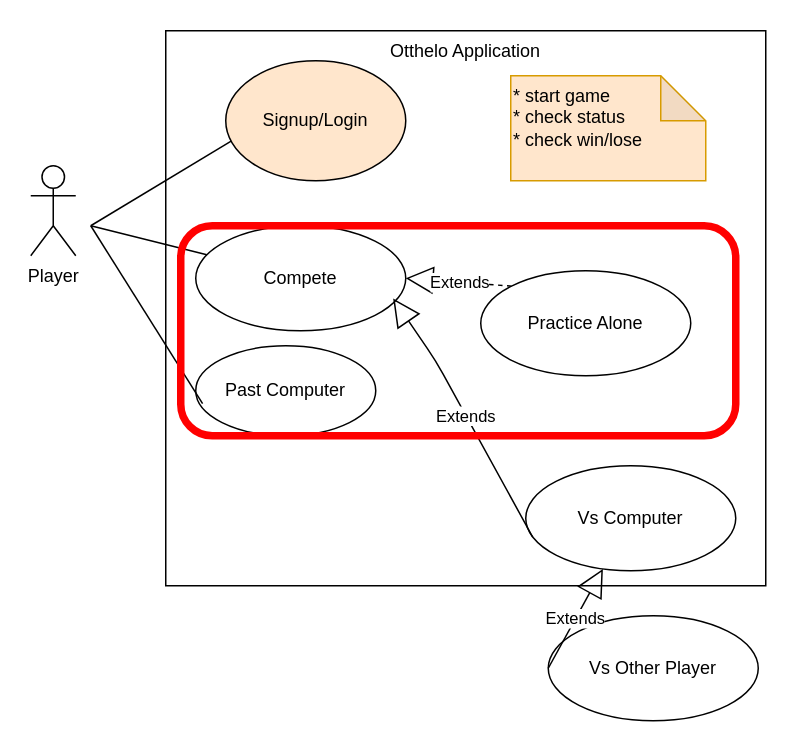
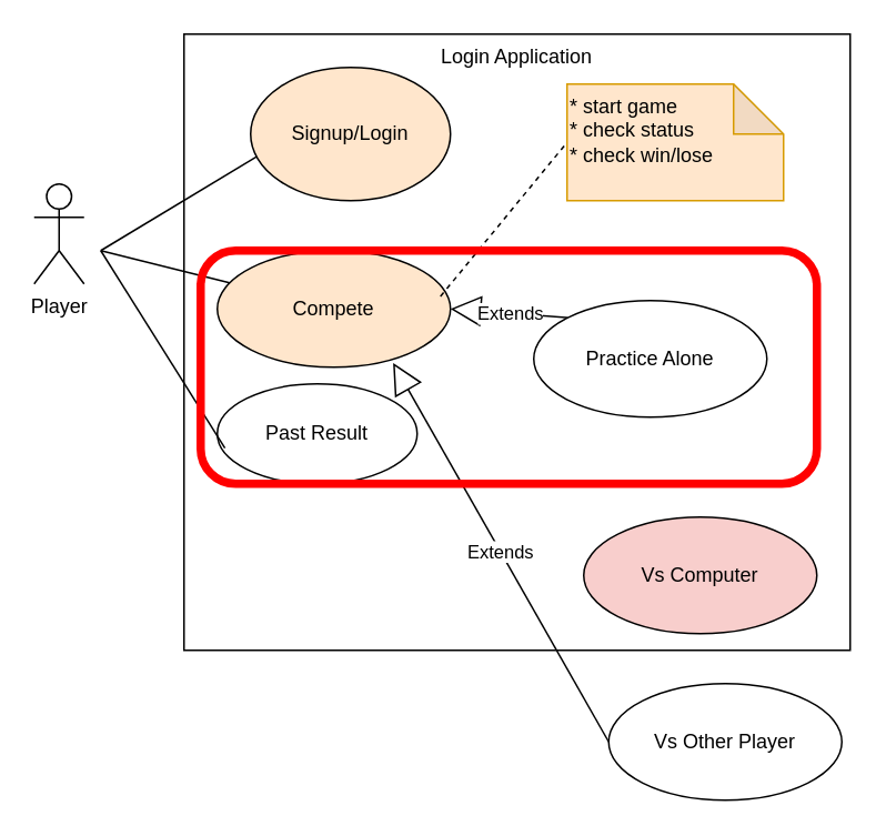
  <mxCell id="0" />
  <mxCell id="1" parent="0" />
- <mxCell id="2" value="&lt;span&gt;Otthelo Application&lt;/span&gt;" style="rounded=0;whiteSpace=wrap;html=1;align=center;horizontal=1;verticalAlign=top;fontColor=default;labelBackgroundColor=none;fillColor=none;" vertex="1" parent="1"><mxGeometry x="110" y="20" width="400" height="370" as="geometry" /></mxCell>
+ <mxCell id="2" value="&lt;span&gt;Login Application&lt;/span&gt;" style="rounded=0;whiteSpace=wrap;html=1;align=center;horizontal=1;verticalAlign=top;fontColor=default;labelBackgroundColor=none;fillColor=none;" vertex="1" parent="1"><mxGeometry x="110" y="20" width="400" height="370" as="geometry" /></mxCell>
  <mxCell id="3" value="Player" style="shape=umlActor;verticalLabelPosition=bottom;verticalAlign=top;html=1;" vertex="1" parent="1"><mxGeometry x="20" y="110" width="30" height="60" as="geometry" /></mxCell>
- <mxCell id="4" value="Compete" style="ellipse;whiteSpace=wrap;html=1;" vertex="1" parent="1"><mxGeometry x="130" y="150" width="140" height="70" as="geometry" /></mxCell>
+ <mxCell id="4" value="Compete" style="ellipse;whiteSpace=wrap;html=1;fillColor=#ffe6cc;" vertex="1" parent="1"><mxGeometry x="130" y="150" width="140" height="70" as="geometry" /></mxCell>
  <mxCell id="5" value="" style="endArrow=none;html=1;" edge="1" parent="1" source="4"><mxGeometry width="50" height="50" relative="1" as="geometry"><mxPoint x="390" y="250" as="sourcePoint" /><mxPoint x="60" y="150" as="targetPoint" /></mxGeometry></mxCell>
  <mxCell id="6" value="* start game&lt;div&gt;* check status&lt;/div&gt;&lt;div&gt;* check win/lose&lt;/div&gt;&lt;div&gt;&lt;br&gt;&lt;/div&gt;" style="shape=note;whiteSpace=wrap;html=1;backgroundOutline=1;darkOpacity=0.05;fillColor=#ffe6cc;strokeColor=#d79b00;align=left;" vertex="1" parent="1"><mxGeometry x="340" y="50" width="130" height="70" as="geometry" /></mxCell>
+ <mxCell id="7" value="" style="endArrow=none;dashed=1;html=1;entryX=0;entryY=0.5;entryDx=0;entryDy=0;entryPerimeter=0;exitX=0.957;exitY=0.393;exitDx=0;exitDy=0;exitPerimeter=0;" edge="1" parent="1" source="4" target="6"><mxGeometry width="50" height="50" relative="1" as="geometry"><mxPoint x="260" y="160" as="sourcePoint" /><mxPoint x="310" y="110" as="targetPoint" /></mxGeometry></mxCell>
  <mxCell id="8" value="Signup/Login" style="ellipse;whiteSpace=wrap;html=1;fillColor=#ffe6cc;" vertex="1" parent="1"><mxGeometry x="150" y="40" width="120" height="80" as="geometry" /></mxCell>
- <mxCell id="9" value="Past Computer" style="ellipse;whiteSpace=wrap;html=1;" vertex="1" parent="1"><mxGeometry x="130" y="230" width="120" height="60" as="geometry" /></mxCell>
+ <mxCell id="9" value="Past Result" style="ellipse;whiteSpace=wrap;html=1;" vertex="1" parent="1"><mxGeometry x="130" y="230" width="120" height="60" as="geometry" /></mxCell>
  <mxCell id="10" value="" style="endArrow=none;html=1;exitX=0.03;exitY=0.669;exitDx=0;exitDy=0;exitPerimeter=0;" edge="1" parent="1" source="8"><mxGeometry width="50" height="50" relative="1" as="geometry"><mxPoint x="129.61" y="139" as="sourcePoint" /><mxPoint x="60" y="150" as="targetPoint" /></mxGeometry></mxCell>
  <mxCell id="11" value="" style="endArrow=none;html=1;exitX=0.038;exitY=0.644;exitDx=0;exitDy=0;exitPerimeter=0;" edge="1" parent="1" source="9"><mxGeometry width="50" height="50" relative="1" as="geometry"><mxPoint x="390" y="250" as="sourcePoint" /><mxPoint x="60" y="150" as="targetPoint" /></mxGeometry></mxCell>
  <mxCell id="12" value="Practice Alone" style="ellipse;whiteSpace=wrap;html=1;" vertex="1" parent="1"><mxGeometry x="320" y="180" width="140" height="70" as="geometry" /></mxCell>
- <mxCell id="13" value="Vs Computer" style="ellipse;whiteSpace=wrap;html=1;" vertex="1" parent="1"><mxGeometry x="350" y="310" width="140" height="70" as="geometry" /></mxCell>
+ <mxCell id="13" value="Vs Computer" style="ellipse;whiteSpace=wrap;html=1;fillColor=#f8cecc;" vertex="1" parent="1"><mxGeometry x="350" y="310" width="140" height="70" as="geometry" /></mxCell>
  <mxCell id="14" value="Vs Other Player" style="ellipse;whiteSpace=wrap;html=1;" vertex="1" parent="1"><mxGeometry x="365" y="410" width="140" height="70" as="geometry" /></mxCell>
- <mxCell id="15" value="Extends" style="endArrow=block;endSize=16;endFill=0;html=1;entryX=1;entryY=0.5;entryDx=0;entryDy=0;exitX=0;exitY=0;exitDx=0;exitDy=0;dashed=1;" edge="1" parent="1" source="12" target="4"><mxGeometry width="160" relative="1" as="geometry"><mxPoint x="250" y="220" as="sourcePoint" /><mxPoint x="410" y="220" as="targetPoint" /></mxGeometry></mxCell>
- <mxCell id="16" value="Extends" style="endArrow=block;endSize=16;endFill=0;html=1;entryX=0.94;entryY=0.693;entryDx=0;entryDy=0;entryPerimeter=0;exitX=0.033;exitY=0.679;exitDx=0;exitDy=0;exitPerimeter=0;" edge="1" parent="1" source="13" target="4"><mxGeometry width="160" relative="1" as="geometry"><mxPoint x="322" y="207" as="sourcePoint" /><mxPoint x="262" y="199" as="targetPoint" /><Array as="points"><mxPoint x="290" y="240" /></Array></mxGeometry></mxCell>
- <mxCell id="17" value="Extends" style="endArrow=block;endSize=16;endFill=0;html=1;exitX=0;exitY=0.5;exitDx=0;exitDy=0;" edge="1" parent="1" source="14" target="13"><mxGeometry width="160" relative="1" as="geometry"><mxPoint x="250" y="220" as="sourcePoint" /><mxPoint x="230.02" y="210.08" as="targetPoint" /></mxGeometry></mxCell>
+ <mxCell id="15" value="Extends" style="endArrow=block;endSize=16;endFill=0;html=1;entryX=1;entryY=0.5;entryDx=0;entryDy=0;exitX=0;exitY=0;exitDx=0;exitDy=0;" edge="1" parent="1" source="12" target="4"><mxGeometry width="160" relative="1" as="geometry"><mxPoint x="250" y="220" as="sourcePoint" /><mxPoint x="410" y="220" as="targetPoint" /></mxGeometry></mxCell>
+ <mxCell id="17" value="Extends" style="endArrow=block;endSize=16;endFill=0;html=1;exitX=0;exitY=0.5;exitDx=0;exitDy=0;entryX=0.754;entryY=0.964;entryDx=0;entryDy=0;entryPerimeter=0;" edge="1" parent="1" source="14" target="4"><mxGeometry width="160" relative="1" as="geometry"><mxPoint x="250" y="220" as="sourcePoint" /><mxPoint x="230.02" y="210.08" as="targetPoint" /></mxGeometry></mxCell>
  <mxCell id="18" value="" style="rounded=1;whiteSpace=wrap;html=1;fillColor=none;strokeColor=#FF0000;strokeWidth=5;" vertex="1" parent="1"><mxGeometry x="120" y="150" width="370" height="140" as="geometry" /></mxCell>
